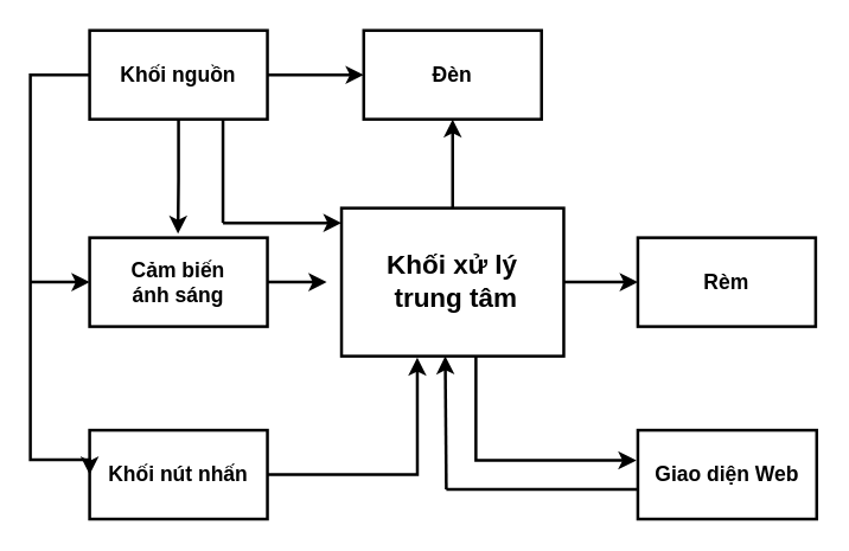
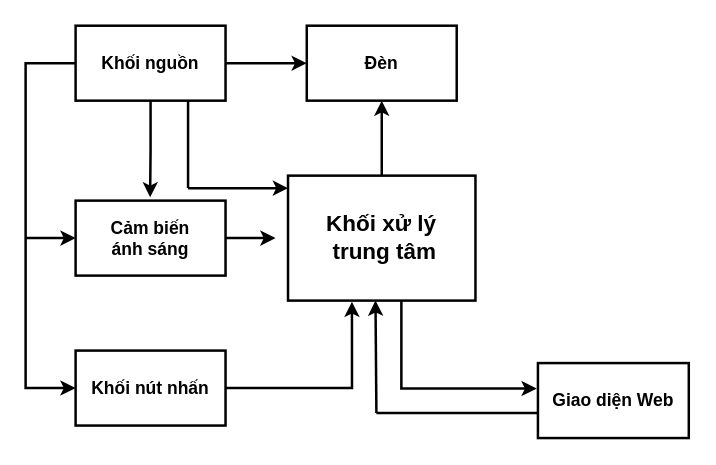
  <mxCell id="0" />
  <mxCell id="1" parent="0" />
  <mxCell id="2" style="edgeStyle=orthogonalEdgeStyle;rounded=0;orthogonalLoop=1;jettySize=auto;html=1;fontSize=14;entryX=-0.008;entryY=0.34;entryDx=0;entryDy=0;entryPerimeter=0;strokeWidth=2;" parent="1" target="6" edge="1"><mxGeometry relative="1" as="geometry"><mxPoint x="360" y="310" as="targetPoint" /><mxPoint x="320.72" y="220" as="sourcePoint" /><Array as="points"><mxPoint x="321" y="310" /></Array></mxGeometry></mxCell>
  <mxCell id="3" style="edgeStyle=orthogonalEdgeStyle;rounded=0;orthogonalLoop=1;jettySize=auto;html=1;entryX=0.5;entryY=1;entryDx=0;entryDy=0;fontFamily=Times New Roman;fontSize=18;strokeWidth=2;" parent="1" source="5" target="15" edge="1"><mxGeometry relative="1" as="geometry" /></mxCell>
- <mxCell id="4" style="edgeStyle=orthogonalEdgeStyle;rounded=0;orthogonalLoop=1;jettySize=auto;html=1;entryX=0;entryY=0.5;entryDx=0;entryDy=0;fontFamily=Times New Roman;fontSize=18;strokeWidth=2;" parent="1" source="5" target="16" edge="1"><mxGeometry relative="1" as="geometry" /></mxCell>
  <mxCell id="5" value="Khối xử lý&lt;br style=&quot;font-size: 18px;&quot;&gt;&amp;nbsp;trung tâm" style="rounded=0;whiteSpace=wrap;html=1;fontStyle=1;fontSize=18;strokeWidth=2;" parent="1" vertex="1"><mxGeometry x="230" y="140" width="150" height="100" as="geometry" /></mxCell>
  <mxCell id="6" value="Giao diện Web" style="rounded=0;whiteSpace=wrap;html=1;fontStyle=1;fontSize=14;strokeWidth=2;" parent="1" vertex="1"><mxGeometry x="430" y="290" width="120.72" height="60" as="geometry" /></mxCell>
  <mxCell id="7" style="edgeStyle=orthogonalEdgeStyle;rounded=0;orthogonalLoop=1;jettySize=auto;html=1;strokeWidth=2;" edge="1" parent="1" source="8"><mxGeometry relative="1" as="geometry"><mxPoint x="220" y="190" as="targetPoint" /></mxGeometry></mxCell>
  <mxCell id="8" value="Cảm biến &lt;br style=&quot;font-size: 14px;&quot;&gt;ánh sáng" style="rounded=0;whiteSpace=wrap;html=1;fontStyle=1;fontSize=14;strokeWidth=2;" parent="1" vertex="1"><mxGeometry x="60" y="160" width="120" height="60" as="geometry" /></mxCell>
  <mxCell id="9" style="edgeStyle=orthogonalEdgeStyle;rounded=0;orthogonalLoop=1;jettySize=auto;html=1;strokeWidth=2;entryX=0.341;entryY=1.009;entryDx=0;entryDy=0;entryPerimeter=0;" edge="1" parent="1" source="10" target="5"><mxGeometry relative="1" as="geometry"><mxPoint x="280" y="250" as="targetPoint" /></mxGeometry></mxCell>
- <mxCell id="10" value="Khối nút nhấn" style="rounded=0;whiteSpace=wrap;html=1;fontStyle=1;fontSize=14;strokeWidth=2;" parent="1" vertex="1"><mxGeometry x="60" y="290" width="120" height="60" as="geometry" /></mxCell>
+ <mxCell id="10" value="Khối nút nhấn" style="rounded=0;whiteSpace=wrap;html=1;fontStyle=1;fontSize=14;strokeWidth=2;" parent="1" vertex="1"><mxGeometry x="60" y="280" width="120" height="60" as="geometry" /></mxCell>
  <mxCell id="11" style="edgeStyle=orthogonalEdgeStyle;rounded=0;orthogonalLoop=1;jettySize=auto;html=1;entryX=0.497;entryY=-0.044;entryDx=0;entryDy=0;entryPerimeter=0;fontSize=14;strokeWidth=2;" parent="1" source="14" target="8" edge="1"><mxGeometry relative="1" as="geometry"><mxPoint x="120" y="150" as="targetPoint" /></mxGeometry></mxCell>
  <mxCell id="12" style="edgeStyle=orthogonalEdgeStyle;rounded=0;orthogonalLoop=1;jettySize=auto;html=1;entryX=0;entryY=0.5;entryDx=0;entryDy=0;fontSize=14;strokeWidth=2;" parent="1" source="14" target="10" edge="1"><mxGeometry relative="1" as="geometry"><mxPoint x="40" y="300" as="targetPoint" /><Array as="points"><mxPoint x="20" y="50" /><mxPoint x="20" y="310" /></Array></mxGeometry></mxCell>
  <mxCell id="13" style="edgeStyle=orthogonalEdgeStyle;rounded=0;orthogonalLoop=1;jettySize=auto;html=1;entryX=0;entryY=0.5;entryDx=0;entryDy=0;fontFamily=Times New Roman;fontSize=18;strokeWidth=2;" parent="1" source="14" target="15" edge="1"><mxGeometry relative="1" as="geometry" /></mxCell>
  <mxCell id="14" value="Khối nguồn" style="rounded=0;whiteSpace=wrap;html=1;fontStyle=1;fontSize=14;strokeWidth=2;" parent="1" vertex="1"><mxGeometry x="60" y="20" width="120" height="60" as="geometry" /></mxCell>
  <mxCell id="15" value="Đèn" style="rounded=0;whiteSpace=wrap;html=1;fontStyle=1;fontSize=14;strokeWidth=2;" parent="1" vertex="1"><mxGeometry x="245" y="20" width="120" height="60" as="geometry" /></mxCell>
- <mxCell id="16" value="Rèm" style="rounded=0;whiteSpace=wrap;html=1;fontStyle=1;fontSize=14;strokeWidth=2;" parent="1" vertex="1"><mxGeometry x="430" y="160" width="120" height="60" as="geometry" /></mxCell>
  <mxCell id="17" value="" style="endArrow=none;html=1;rounded=0;entryX=0.75;entryY=1;entryDx=0;entryDy=0;fontSize=14;strokeWidth=2;" parent="1" target="14" edge="1"><mxGeometry width="50" height="50" relative="1" as="geometry"><mxPoint x="150" y="150" as="sourcePoint" /><mxPoint x="200" y="90" as="targetPoint" /></mxGeometry></mxCell>
  <mxCell id="18" value="" style="endArrow=none;html=1;rounded=0;fontSize=14;strokeWidth=2;" parent="1" edge="1"><mxGeometry width="50" height="50" relative="1" as="geometry"><mxPoint x="300.72" y="330" as="sourcePoint" /><mxPoint x="361" y="330" as="targetPoint" /><Array as="points"><mxPoint x="360.72" y="330" /><mxPoint x="430" y="330" /></Array></mxGeometry></mxCell>
  <mxCell id="19" value="" style="endArrow=classic;html=1;rounded=0;fontSize=14;strokeWidth=2;" parent="1" edge="1"><mxGeometry width="50" height="50" relative="1" as="geometry"><mxPoint x="300.72" y="330" as="sourcePoint" /><mxPoint x="300" y="240" as="targetPoint" /></mxGeometry></mxCell>
  <mxCell id="20" value="" style="endArrow=classic;html=1;rounded=0;entryX=0;entryY=0.1;entryDx=0;entryDy=0;entryPerimeter=0;fontSize=14;strokeWidth=2;" parent="1" target="5" edge="1"><mxGeometry width="50" height="50" relative="1" as="geometry"><mxPoint x="150" y="150" as="sourcePoint" /><mxPoint x="200" y="100" as="targetPoint" /></mxGeometry></mxCell>
  <mxCell id="21" value="" style="endArrow=classic;html=1;rounded=0;fontFamily=Times New Roman;fontSize=18;entryX=0;entryY=0.5;entryDx=0;entryDy=0;strokeWidth=2;" parent="1" target="8" edge="1"><mxGeometry width="50" height="50" relative="1" as="geometry"><mxPoint x="20" y="190" as="sourcePoint" /><mxPoint x="70" y="140" as="targetPoint" /></mxGeometry></mxCell>
